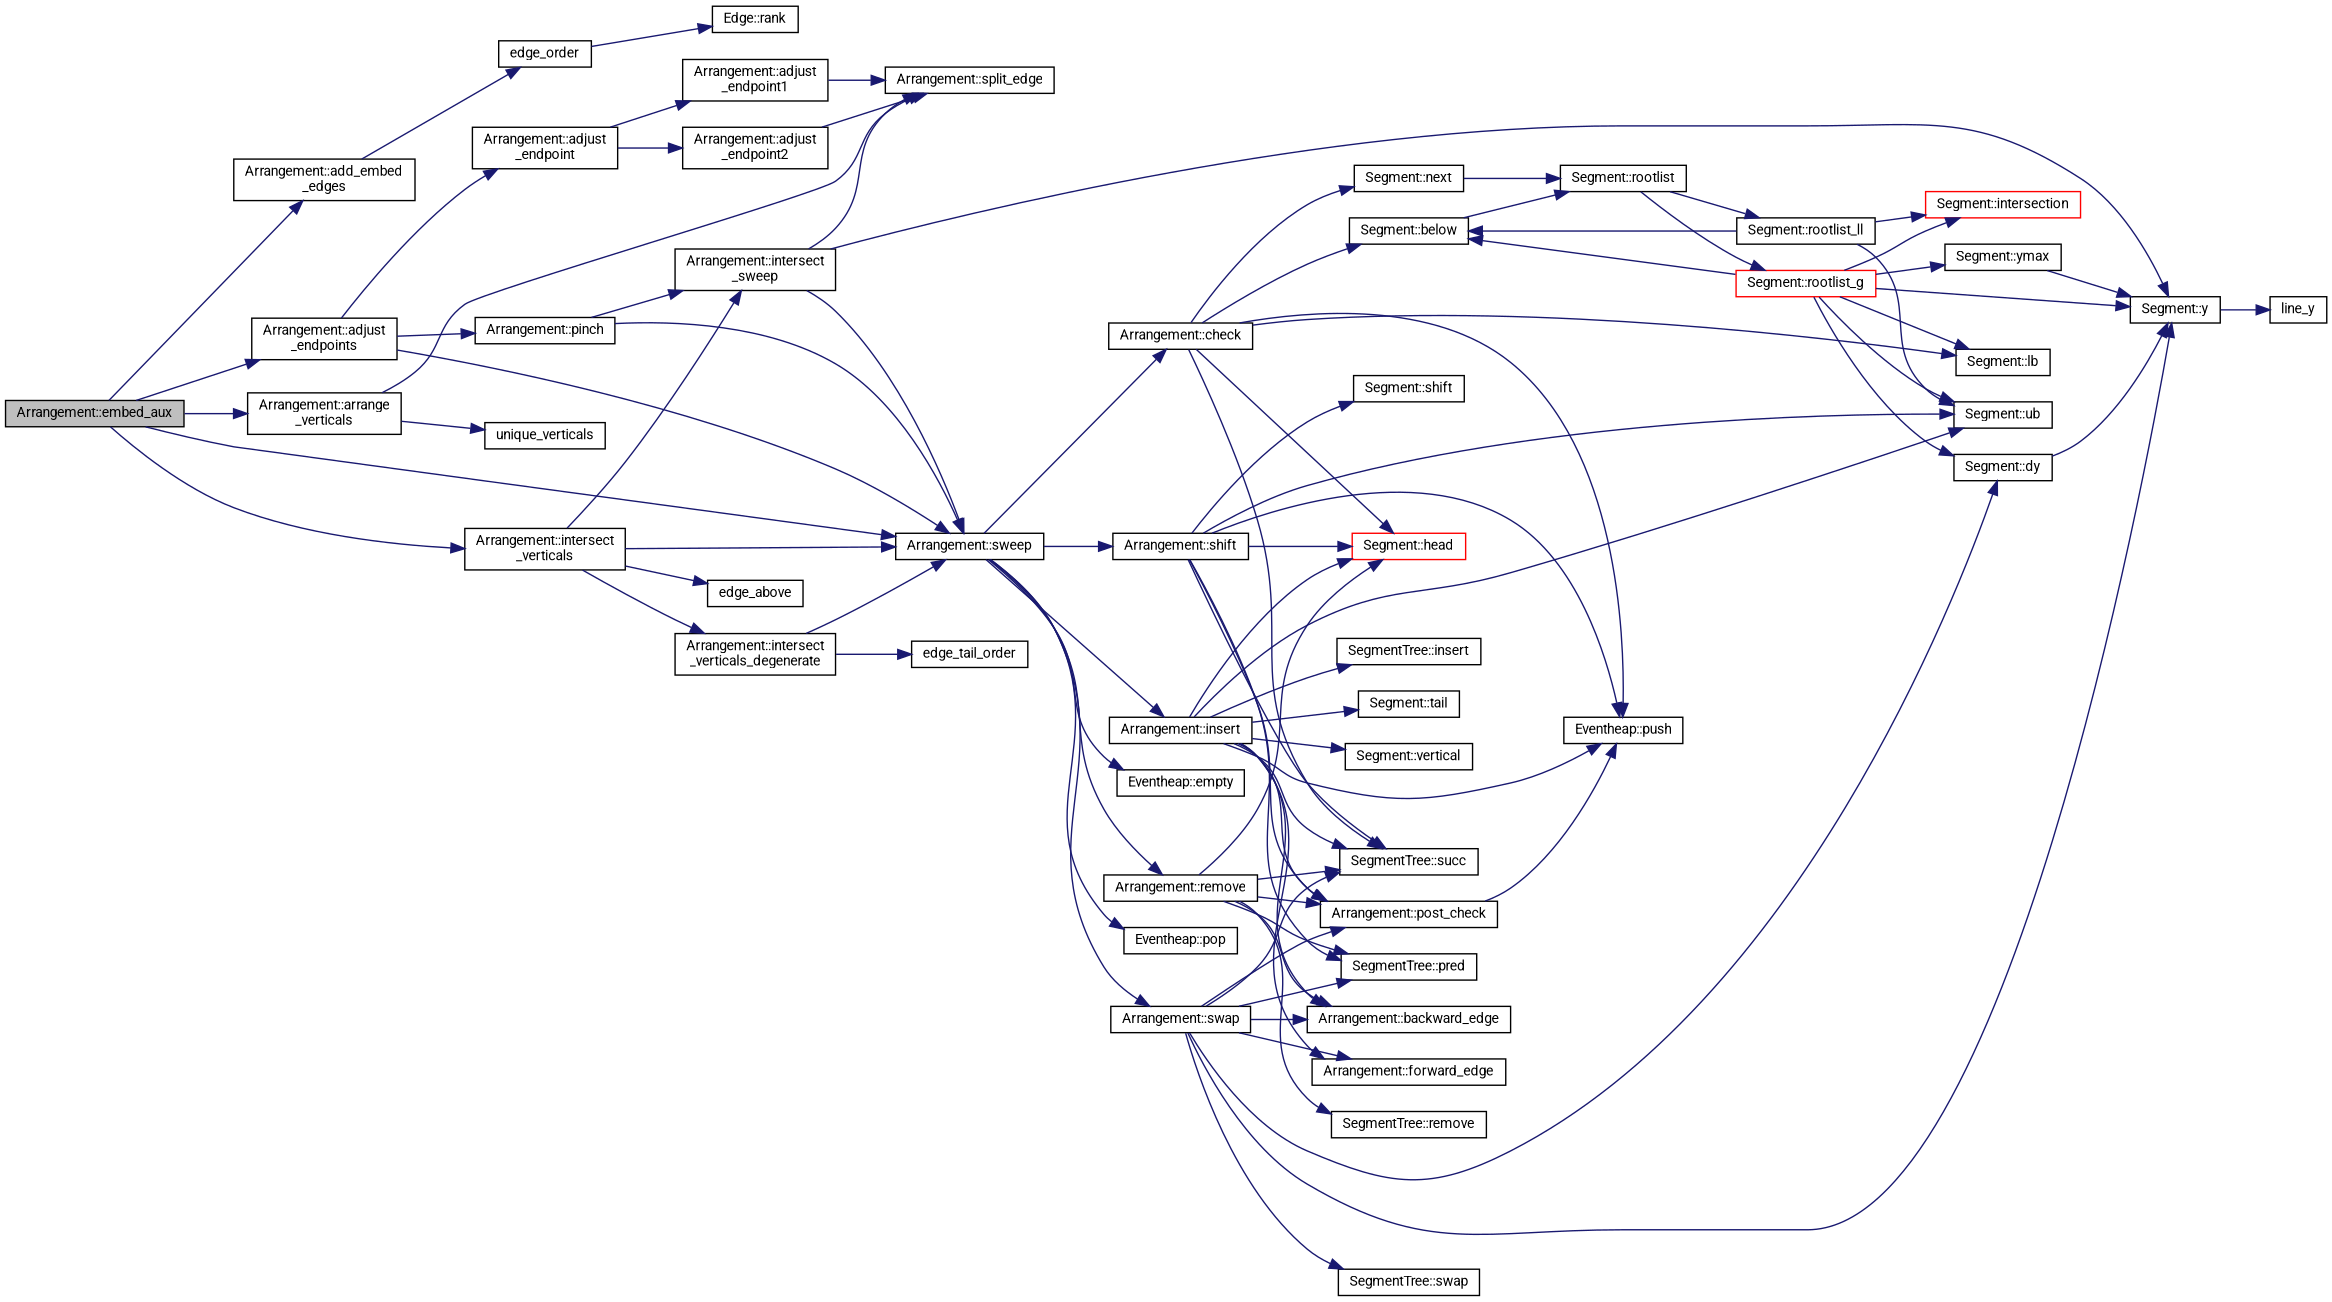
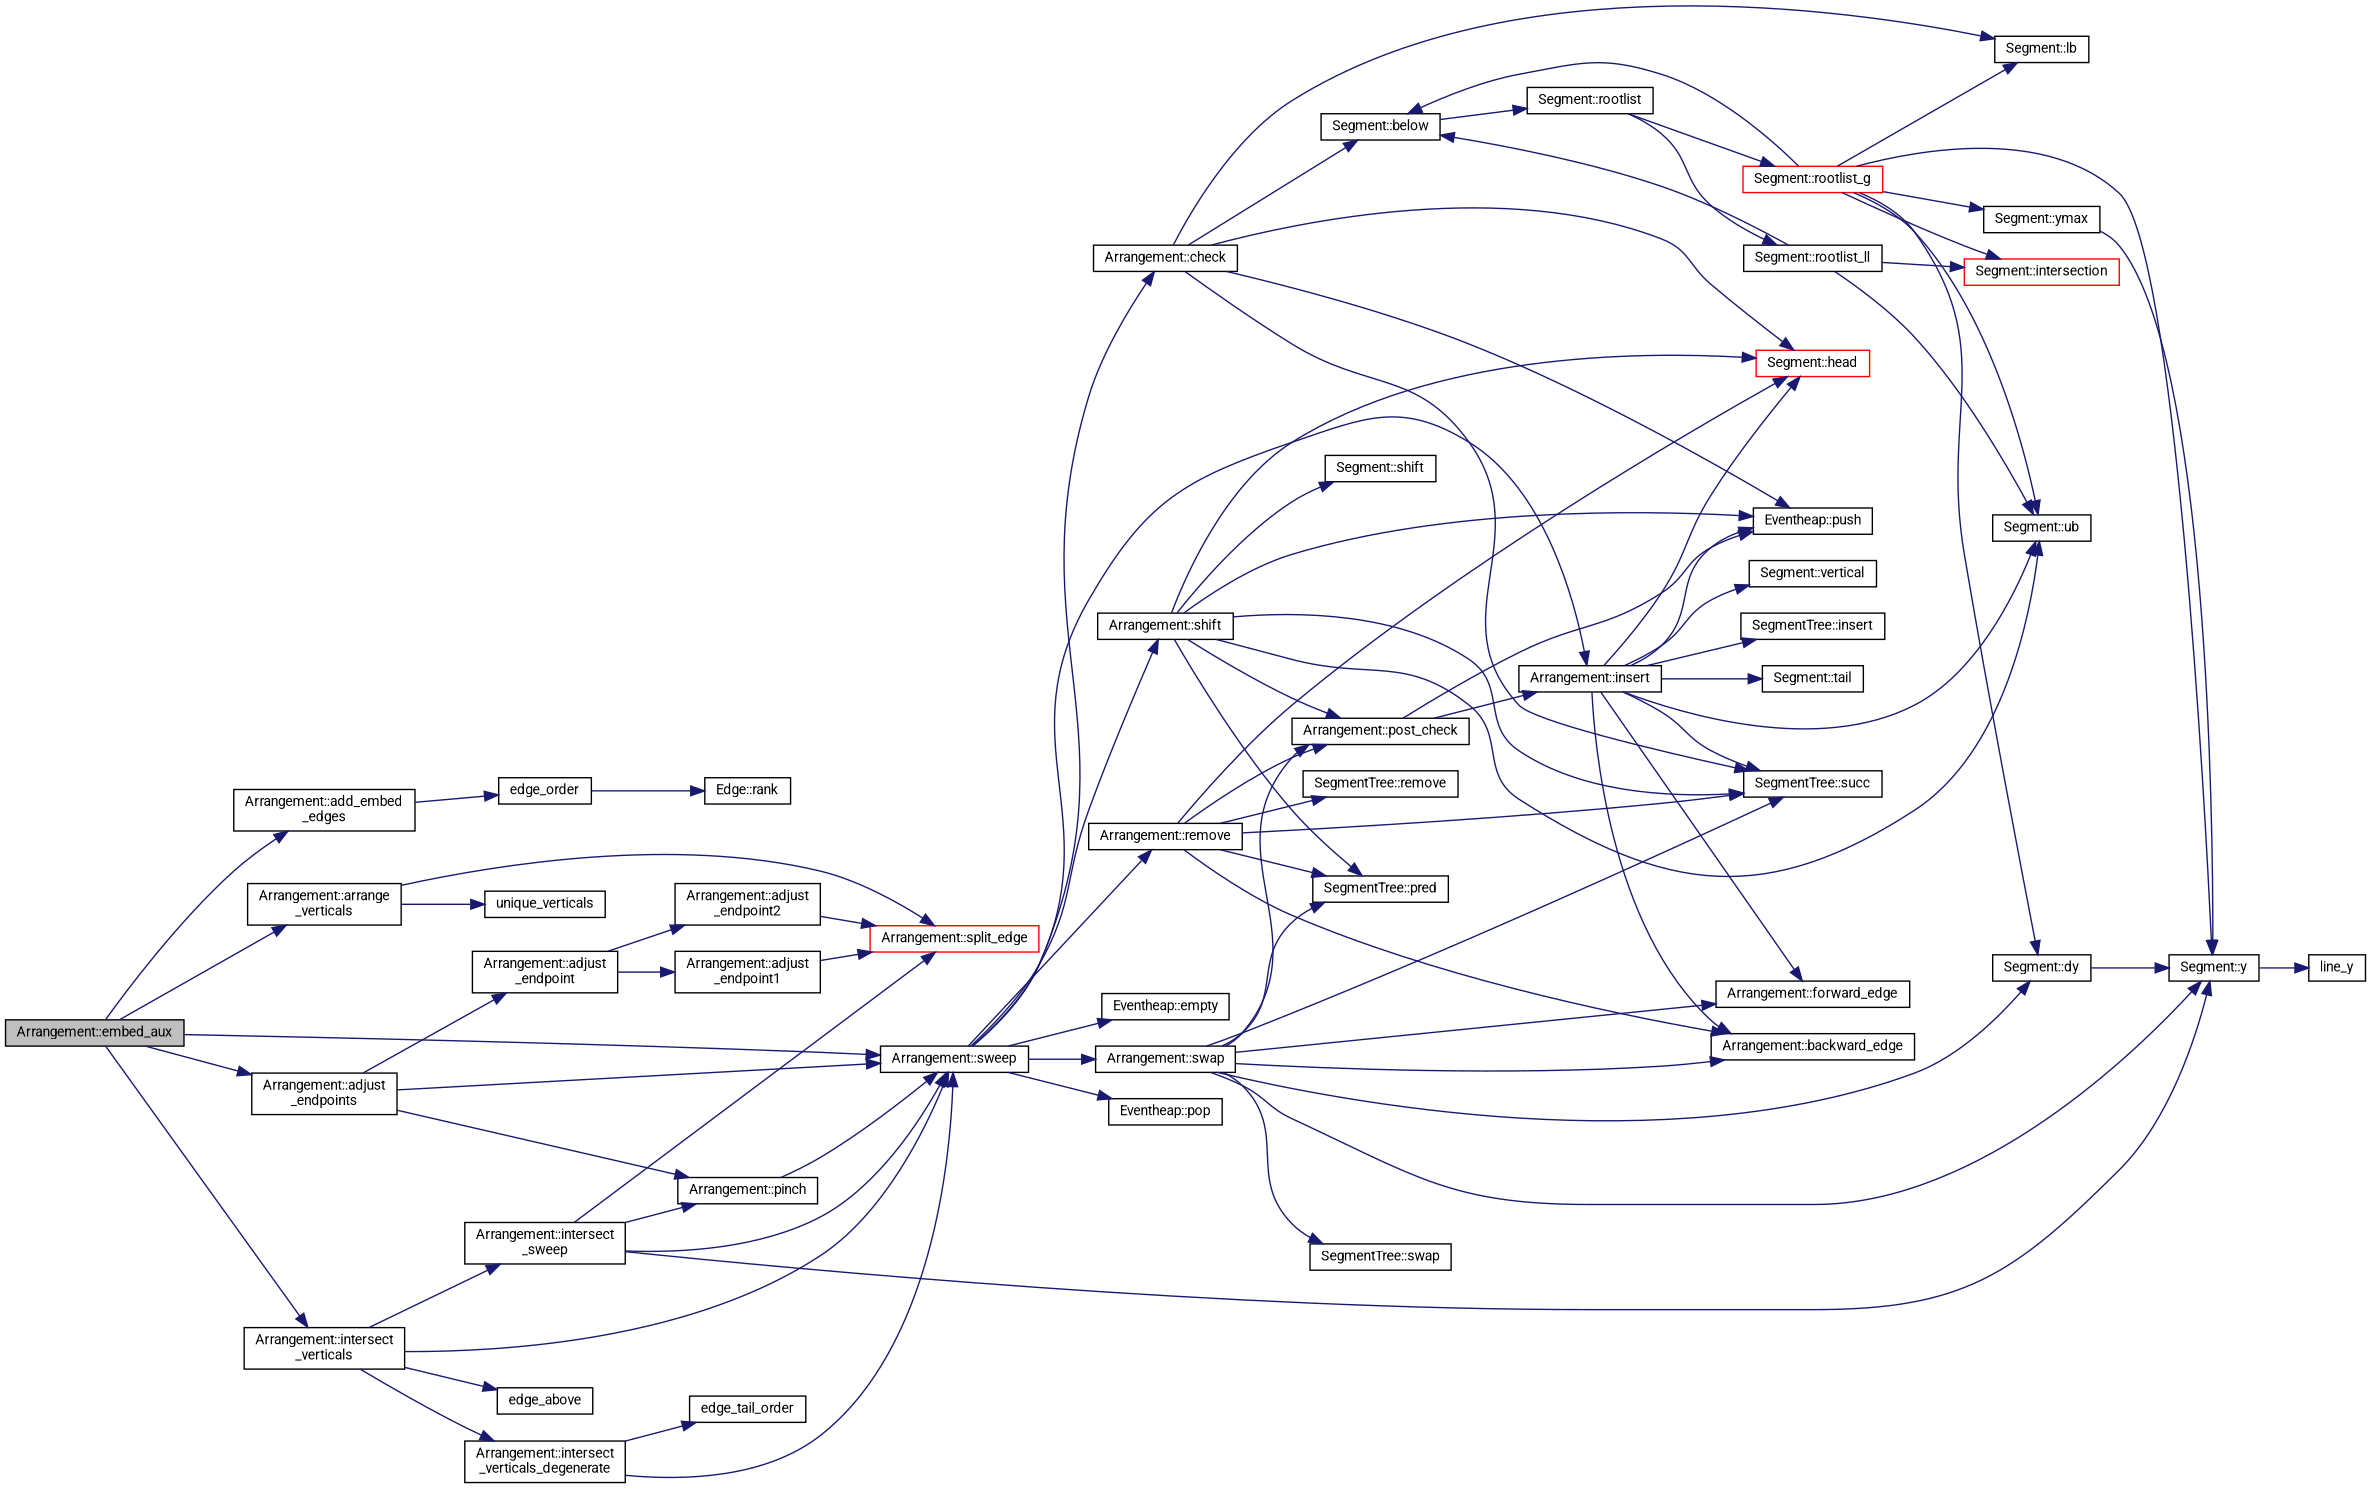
  digraph {
    fontname=Roboto
    rankdir=LR
    node [color=black fillcolor=white fontname=Roboto fontsize=10 shape=record style=filled]
    edge [color=midnightblue fontname=Roboto fontsize=10 labelfontname=Helvetica labelfontsize=10 style=solid]
    n1 [fillcolor=grey75 fontcolor=black height=0.2 label="Arrangement::embed_aux" width=0.4]
    n2 [height=0.2 label="Arrangement::add_embed\l_edges" width=0.4]
    n3 [height=0.2 label="Arrangement::adjust\l_endpoints" width=0.4]
    n4 [height=0.2 label="Arrangement::sweep" width=0.4]
    n5 [height=0.2 label="Arrangement::arrange\l_verticals" width=0.4]
    n6 [height=0.2 label="Arrangement::intersect\l_verticals" width=0.4]
    n7 [height=0.2 label=edge_order width=0.4]
    n8 [height=0.2 label="Arrangement::adjust\l_endpoint" width=0.4]
    n9 [height=0.2 label="Arrangement::pinch" width=0.4]
    n10 [height=0.2 label="Arrangement::check" width=0.4]
    n11 [height=0.2 label="Eventheap::empty" width=0.4]
    n12 [height=0.2 label="Arrangement::insert" width=0.4]
    n13 [height=0.2 label="Eventheap::pop" width=0.4]
    n14 [height=0.2 label="Arrangement::remove" width=0.4]
    n15 [height=0.2 label="Arrangement::shift" width=0.4]
    n16 [height=0.2 label="Arrangement::swap" width=0.4]
-   n17 [height=0.2 label="Arrangement::split_edge" width=0.4]
+   n17 [color=red height=0.2 label="Arrangement::split_edge" width=0.4]
    n18 [height=0.2 label=unique_verticals width=0.4]
    n19 [height=0.2 label="Arrangement::intersect\l_sweep" width=0.4]
    n20 [height=0.2 label=edge_above width=0.4]
    n21 [height=0.2 label="Arrangement::intersect\l_verticals_degenerate" width=0.4]
    n22 [height=0.2 label="Edge::rank" width=0.4]
    n23 [height=0.2 label="Arrangement::adjust\l_endpoint1" width=0.4]
    n24 [height=0.2 label="Arrangement::adjust\l_endpoint2" width=0.4]
    n25 [height=0.2 label="Segment::y" width=0.4]
    n26 [height=0.2 label=line_y width=0.4]
    n27 [height=0.2 label="Segment::below" width=0.4]
    n28 [height=0.2 label="Segment::lb" width=0.4]
    n29 [color=red height=0.2 label="Segment::head" width=0.4]
-   n30 [height=0.2 label="Segment::next" width=0.4]
    n31 [height=0.2 label="Eventheap::push" width=0.4]
    n32 [height=0.2 label="SegmentTree::succ" width=0.4]
    n33 [height=0.2 label="Segment::ub" width=0.4]
    n34 [height=0.2 label="Arrangement::backward_edge" width=0.4]
    n35 [height=0.2 label="Arrangement::forward_edge" width=0.4]
    n36 [height=0.2 label="SegmentTree::insert" width=0.4]
    n37 [height=0.2 label="Arrangement::post_check" width=0.4]
    n38 [height=0.2 label="Segment::tail" width=0.4]
    n39 [height=0.2 label="Segment::vertical" width=0.4]
    n40 [height=0.2 label="SegmentTree::pred" width=0.4]
    n41 [height=0.2 label="SegmentTree::remove" width=0.4]
    n42 [height=0.2 label="Segment::shift" width=0.4]
    n43 [height=0.2 label="Segment::dy" width=0.4]
    n44 [height=0.2 label="SegmentTree::swap" width=0.4]
    n45 [height=0.2 label="Segment::rootlist" width=0.4]
    n46 [color=red height=0.2 label="Segment::rootlist_g" width=0.4]
    n47 [height=0.2 label="Segment::rootlist_ll" width=0.4]
    n48 [color=red height=0.2 label="Segment::intersection" width=0.4]
    n49 [height=0.2 label="Segment::ymax" width=0.4]
    n50 [height=0.2 label=edge_tail_order width=0.4]
    n1 -> n2
    n1 -> n3
    n1 -> n4
    n1 -> n5
    n1 -> n6
    n2 -> n7
    n3 -> n4
    n3 -> n8
    n3 -> n9
    n4 -> n10
    n4 -> n11
    n4 -> n12
    n4 -> n13
    n4 -> n14
    n4 -> n15
    n4 -> n16
    n5 -> n17
    n5 -> n18
    n6 -> n4
    n6 -> n19
    n6 -> n20
    n6 -> n21
    n7 -> n22
    n8 -> n23
    n8 -> n24
    n9 -> n4
-   n9 -> n19
+   n19 -> n9
    n10 -> n27
    n10 -> n28
    n10 -> n29
-   n10 -> n30
    n10 -> n31
    n10 -> n32
    n12 -> n29
    n12 -> n31
    n12 -> n32
    n12 -> n33
    n12 -> n34
    n12 -> n35
    n12 -> n36
-   n12 -> n37
+   n37 -> n12
    n12 -> n38
    n12 -> n39
    n14 -> n29
    n14 -> n32
    n14 -> n34
    n14 -> n37
    n14 -> n40
    n14 -> n41
    n15 -> n29
    n15 -> n31
    n15 -> n32
    n15 -> n33
    n15 -> n37
    n15 -> n40
    n15 -> n42
    n16 -> n25
    n16 -> n32
    n16 -> n34
    n16 -> n35
    n16 -> n37
    n16 -> n40
    n16 -> n43
    n16 -> n44
    n19 -> n4
    n19 -> n17
    n19 -> n25
    n21 -> n4
    n21 -> n50
    n23 -> n17
    n24 -> n17
    n25 -> n26
    n27 -> n45
-   n30 -> n45
    n37 -> n31
    n43 -> n25
    n45 -> n46
    n45 -> n47
    n46 -> n25
    n46 -> n27
    n46 -> n28
    n46 -> n33
    n46 -> n43
    n46 -> n48
    n46 -> n49
    n47 -> n27
    n47 -> n33
    n47 -> n48
    n49 -> n25
  }
